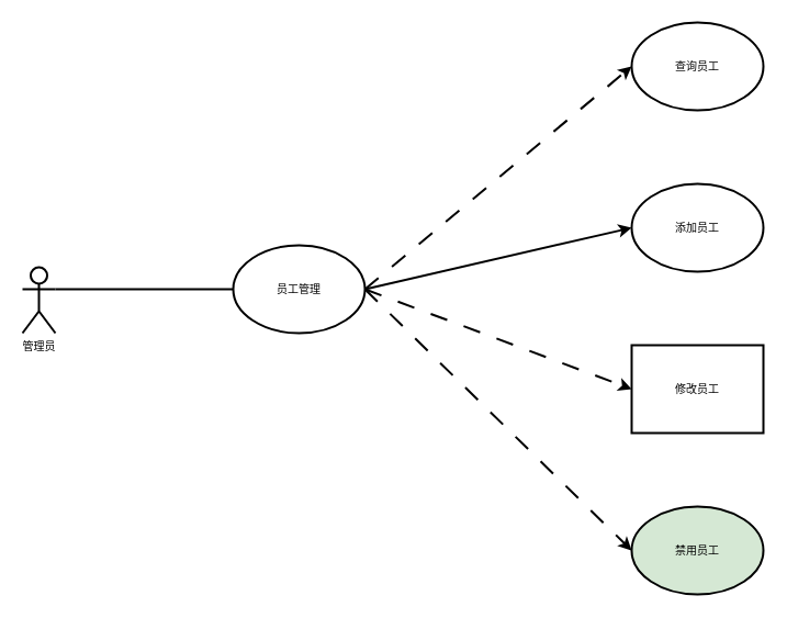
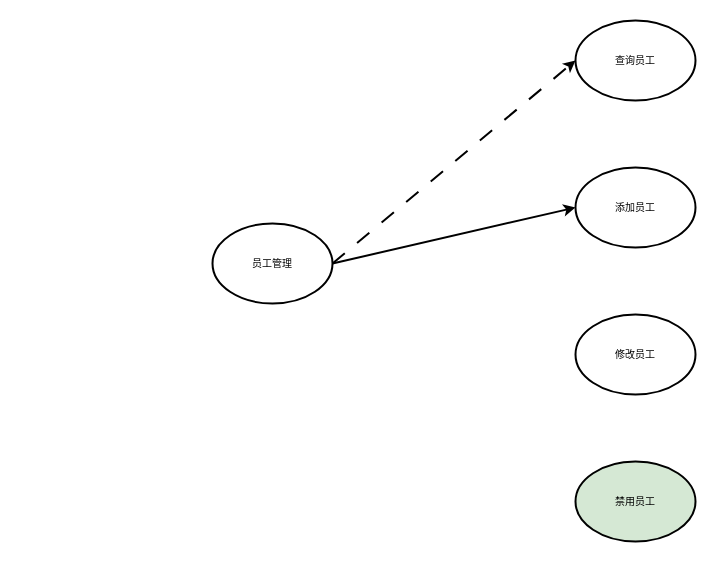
  <mxCell id="0" />
  <mxCell id="1" parent="0" />
- <mxCell id="2" value="管理员" style="shape=umlActor;verticalLabelPosition=bottom;verticalAlign=top;html=1;outlineConnect=0;fontFamily=宋体;fontSize=10;strokeWidth=2;" vertex="1" parent="1"><mxGeometry x="20" y="243" width="30" height="60" as="geometry" /></mxCell>
  <mxCell id="3" value="员工管理" style="ellipse;whiteSpace=wrap;html=1;fontFamily=宋体;fontSize=10;strokeWidth=2;" vertex="1" parent="1"><mxGeometry x="212" y="223" width="120" height="80" as="geometry" /></mxCell>
  <mxCell id="4" value="禁用员工" style="ellipse;whiteSpace=wrap;html=1;fontFamily=宋体;fontSize=10;strokeWidth=2;fillColor=#d5e8d4;" vertex="1" parent="1"><mxGeometry x="575" y="461" width="120" height="80" as="geometry" /></mxCell>
  <mxCell id="5" value="查询员工" style="ellipse;whiteSpace=wrap;html=1;fontFamily=宋体;fontSize=10;strokeWidth=2;" vertex="1" parent="1"><mxGeometry x="575" y="20" width="120" height="80" as="geometry" /></mxCell>
  <mxCell id="6" value="添加员工" style="ellipse;whiteSpace=wrap;html=1;fontFamily=宋体;fontSize=10;strokeWidth=2;" vertex="1" parent="1"><mxGeometry x="575" y="167" width="120" height="80" as="geometry" /></mxCell>
- <mxCell id="7" value="修改员工" style="whiteSpace=wrap;html=1;fontFamily=宋体;fontSize=10;strokeWidth=2;rounded=0;" vertex="1" parent="1"><mxGeometry x="575" y="314" width="120" height="80" as="geometry" /></mxCell>
- <mxCell id="8" value="" style="endArrow=none;html=1;rounded=0;exitX=1;exitY=0.333;exitDx=0;exitDy=0;exitPerimeter=0;entryX=0;entryY=0.5;entryDx=0;entryDy=0;strokeWidth=2;" edge="1" parent="1" source="2" target="3"><mxGeometry width="50" height="50" relative="1" as="geometry"><mxPoint x="53" y="265" as="sourcePoint" /><mxPoint x="103" y="215" as="targetPoint" /></mxGeometry></mxCell>
+ <mxCell id="7" value="修改员工" style="ellipse;whiteSpace=wrap;html=1;fontFamily=宋体;fontSize=10;strokeWidth=2;" vertex="1" parent="1"><mxGeometry x="575" y="314" width="120" height="80" as="geometry" /></mxCell>
  <mxCell id="9" value="" style="endArrow=classic;html=1;rounded=0;exitX=1;exitY=0.5;exitDx=0;exitDy=0;entryX=0;entryY=0.5;entryDx=0;entryDy=0;dashed=1;dashPattern=8 8;strokeWidth=2;" edge="1" parent="1" source="3" target="5"><mxGeometry width="50" height="50" relative="1" as="geometry"><mxPoint x="365" y="234" as="sourcePoint" /><mxPoint x="415" y="184" as="targetPoint" /></mxGeometry></mxCell>
- <mxCell id="10" value="" style="endArrow=classic;html=1;rounded=0;exitX=1;exitY=0.5;exitDx=0;exitDy=0;entryX=0;entryY=0.5;entryDx=0;entryDy=0;dashed=1;dashPattern=8 8;strokeWidth=2;" edge="1" parent="1" source="3" target="4"><mxGeometry width="50" height="50" relative="1" as="geometry"><mxPoint x="342" y="273" as="sourcePoint" /><mxPoint x="566" y="123" as="targetPoint" /></mxGeometry></mxCell>
- <mxCell id="11" value="" style="endArrow=classic;html=1;rounded=0;exitX=1;exitY=0.5;exitDx=0;exitDy=0;entryX=0;entryY=0.5;entryDx=0;entryDy=0;dashed=1;dashPattern=8 8;strokeWidth=2;" edge="1" parent="1" source="3" target="7"><mxGeometry width="50" height="50" relative="1" as="geometry"><mxPoint x="352" y="283" as="sourcePoint" /><mxPoint x="576" y="133" as="targetPoint" /></mxGeometry></mxCell>
  <mxCell id="12" value="" style="endArrow=classic;html=1;rounded=0;exitX=1;exitY=0.5;exitDx=0;exitDy=0;entryX=0;entryY=0.5;entryDx=0;entryDy=0;dashed=0;dashPattern=8 8;strokeWidth=2;" edge="1" parent="1" source="3" target="6"><mxGeometry width="50" height="50" relative="1" as="geometry"><mxPoint x="362" y="293" as="sourcePoint" /><mxPoint x="586" y="143" as="targetPoint" /></mxGeometry></mxCell>
